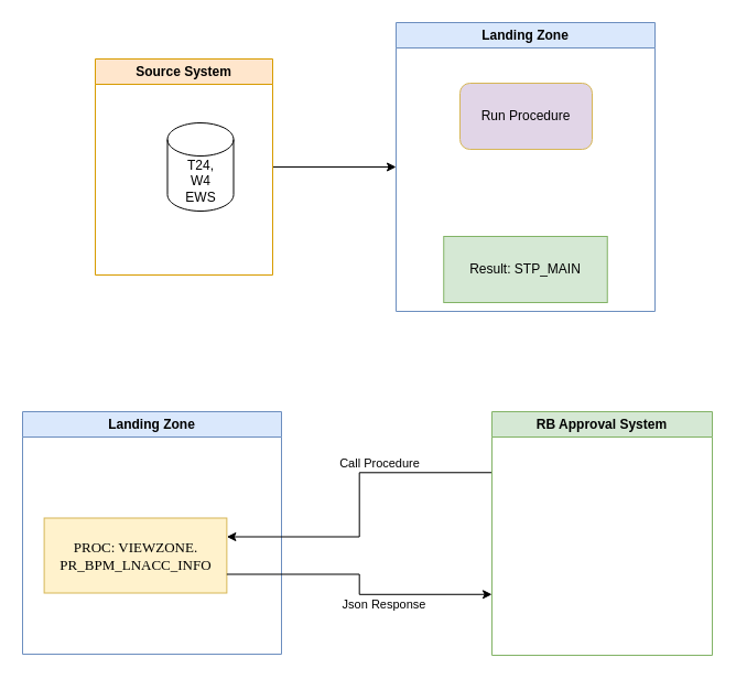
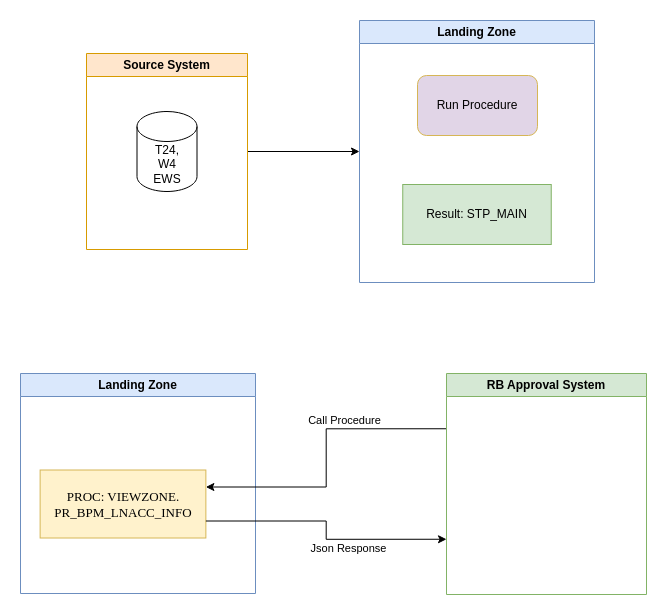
  <mxCell id="0" />
  <mxCell id="1" parent="0" />
  <mxCell id="2" value="Landing Zone" style="swimlane;whiteSpace=wrap;html=1;fillColor=#dae8fc;strokeColor=#6c8ebf;" parent="1" vertex="1"><mxGeometry x="359" y="20" width="235" height="262" as="geometry" /></mxCell>
  <mxCell id="3" value="Run Procedure" style="rounded=1;whiteSpace=wrap;html=1;fillColor=#e1d5e7;strokeColor=#d6b656;" parent="2" vertex="1"><mxGeometry x="58" y="55" width="120" height="60" as="geometry" /></mxCell>
- <mxCell id="4" value="Result: STP_MAIN" style="rounded=0;whiteSpace=wrap;html=1;fillColor=#d5e8d4;strokeColor=#82b366;" parent="2" vertex="1"><mxGeometry x="43.25" y="194" width="148.5" height="60" as="geometry" /></mxCell>
+ <mxCell id="4" value="Result: STP_MAIN" style="rounded=0;whiteSpace=wrap;html=1;fillColor=#d5e8d4;strokeColor=#82b366;" parent="2" vertex="1"><mxGeometry x="43.25" y="164" width="148.5" height="60" as="geometry" /></mxCell>
  <mxCell id="5" style="edgeStyle=orthogonalEdgeStyle;rounded=0;orthogonalLoop=1;jettySize=auto;html=1;exitX=1;exitY=0.5;exitDx=0;exitDy=0;entryX=0;entryY=0.5;entryDx=0;entryDy=0;" parent="1" source="6" target="2" edge="1"><mxGeometry relative="1" as="geometry" /></mxCell>
  <mxCell id="6" value="Source System" style="swimlane;whiteSpace=wrap;html=1;fillColor=#ffe6cc;strokeColor=#d79b00;" parent="1" vertex="1"><mxGeometry x="86" y="53" width="161" height="196" as="geometry" /></mxCell>
- <mxCell id="7" value="T24,&lt;br&gt;W4&lt;br&gt;EWS" style="shape=cylinder3;whiteSpace=wrap;html=1;boundedLbl=1;backgroundOutline=1;size=15;" parent="6" vertex="1"><mxGeometry x="65.5" y="58" width="60" height="80" as="geometry" /></mxCell>
+ <mxCell id="7" value="T24,&lt;br&gt;W4&lt;br&gt;EWS" style="shape=cylinder3;whiteSpace=wrap;html=1;boundedLbl=1;backgroundOutline=1;size=15;" parent="6" vertex="1"><mxGeometry x="50.5" y="58" width="60" height="80" as="geometry" /></mxCell>
  <mxCell id="8" value="Landing Zone" style="swimlane;whiteSpace=wrap;html=1;fillColor=#dae8fc;strokeColor=#6c8ebf;" vertex="1" parent="1"><mxGeometry x="20" y="373" width="235" height="220" as="geometry" /></mxCell>
  <mxCell id="9" value="&lt;span style=&quot;font-family: &amp;quot;Times New Roman&amp;quot;, serif;&quot;&gt;&lt;font style=&quot;font-size: 13px;&quot;&gt;PROC: VIEWZONE.&lt;br&gt;PR_BPM_LNACC_INFO&lt;/font&gt;&lt;/span&gt;" style="rounded=0;whiteSpace=wrap;html=1;fillColor=#fff2cc;strokeColor=#d6b656;" vertex="1" parent="8"><mxGeometry x="19.62" y="96.5" width="165.75" height="68" as="geometry" /></mxCell>
  <mxCell id="10" style="edgeStyle=orthogonalEdgeStyle;rounded=0;orthogonalLoop=1;jettySize=auto;html=1;exitX=0;exitY=0.25;exitDx=0;exitDy=0;entryX=1;entryY=0.25;entryDx=0;entryDy=0;" edge="1" parent="1" source="12" target="9"><mxGeometry relative="1" as="geometry" /></mxCell>
  <mxCell id="11" value="Call Procedure" style="edgeLabel;html=1;align=center;verticalAlign=middle;resizable=0;points=[];" vertex="1" connectable="0" parent="10"><mxGeometry x="-0.339" y="1" relative="1" as="geometry"><mxPoint x="-4" y="-10" as="offset" /></mxGeometry></mxCell>
  <mxCell id="12" value="RB Approval System" style="swimlane;whiteSpace=wrap;html=1;fillColor=#d5e8d4;strokeColor=#82b366;" vertex="1" parent="1"><mxGeometry x="446" y="373" width="200" height="221" as="geometry" /></mxCell>
  <mxCell id="13" style="edgeStyle=orthogonalEdgeStyle;rounded=0;orthogonalLoop=1;jettySize=auto;html=1;exitX=1;exitY=0.75;exitDx=0;exitDy=0;entryX=0;entryY=0.75;entryDx=0;entryDy=0;" edge="1" parent="1" source="9" target="12"><mxGeometry relative="1" as="geometry" /></mxCell>
  <mxCell id="14" value="Json Response" style="edgeLabel;html=1;align=center;verticalAlign=middle;resizable=0;points=[];" vertex="1" connectable="0" parent="13"><mxGeometry x="0.321" y="-4" relative="1" as="geometry"><mxPoint x="-11" y="5" as="offset" /></mxGeometry></mxCell>
